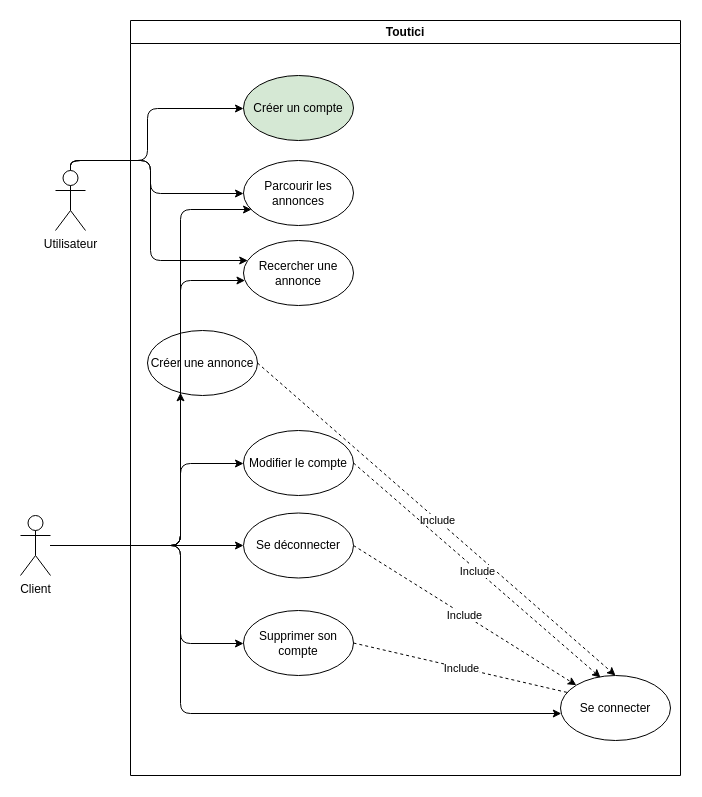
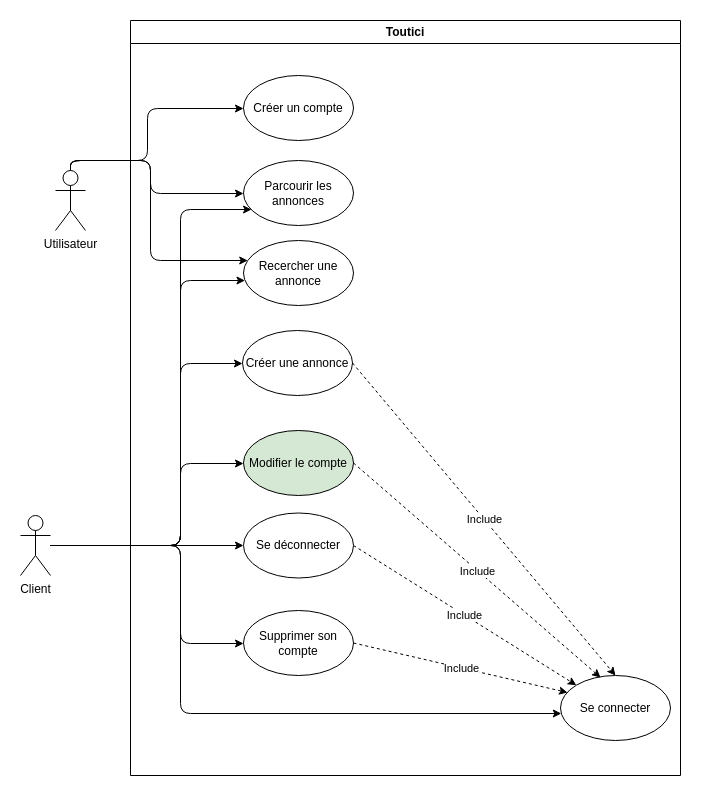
  <mxCell id="0" />
  <mxCell id="1" parent="0" />
  <mxCell id="2" value="Toutici" style="swimlane;whiteSpace=wrap;html=1;" vertex="1" parent="1"><mxGeometry x="130" y="20" width="550" height="755" as="geometry" /></mxCell>
- <mxCell id="3" value="Créer un compte" style="ellipse;whiteSpace=wrap;html=1;fillColor=#d5e8d4;" vertex="1" parent="2"><mxGeometry x="113" y="55" width="110" height="65" as="geometry" /></mxCell>
+ <mxCell id="3" value="Créer un compte" style="ellipse;whiteSpace=wrap;html=1;" vertex="1" parent="2"><mxGeometry x="113" y="55" width="110" height="65" as="geometry" /></mxCell>
  <mxCell id="4" value="Parcourir les annonces" style="ellipse;whiteSpace=wrap;html=1;" vertex="1" parent="2"><mxGeometry x="113" y="140" width="110" height="65" as="geometry" /></mxCell>
- <mxCell id="5" value="Modifier le compte" style="ellipse;whiteSpace=wrap;html=1;" vertex="1" parent="2"><mxGeometry x="113" y="410" width="110" height="65" as="geometry" /></mxCell>
- <mxCell id="6" value="Créer une annonce" style="ellipse;whiteSpace=wrap;html=1;" vertex="1" parent="2"><mxGeometry x="17" y="310" width="110" height="65" as="geometry" /></mxCell>
+ <mxCell id="5" value="Modifier le compte" style="ellipse;whiteSpace=wrap;html=1;fillColor=#d5e8d4;" vertex="1" parent="2"><mxGeometry x="113" y="410" width="110" height="65" as="geometry" /></mxCell>
+ <mxCell id="6" value="Créer une annonce" style="ellipse;whiteSpace=wrap;html=1;" vertex="1" parent="2"><mxGeometry x="112" y="310" width="110" height="65" as="geometry" /></mxCell>
  <mxCell id="7" value="Recercher une annonce" style="ellipse;whiteSpace=wrap;html=1;" vertex="1" parent="2"><mxGeometry x="113" y="220" width="110" height="65" as="geometry" /></mxCell>
  <mxCell id="8" value="Se déconnecter" style="ellipse;whiteSpace=wrap;html=1;" vertex="1" parent="2"><mxGeometry x="113" y="492.5" width="110" height="65" as="geometry" /></mxCell>
  <mxCell id="9" value="Se connecter" style="ellipse;whiteSpace=wrap;html=1;" vertex="1" parent="2"><mxGeometry x="430" y="655" width="110" height="65" as="geometry" /></mxCell>
  <mxCell id="10" value="Supprimer son compte" style="ellipse;whiteSpace=wrap;html=1;" vertex="1" parent="2"><mxGeometry x="113" y="590" width="110" height="65" as="geometry" /></mxCell>
  <mxCell id="11" value="" style="endArrow=classic;html=1;entryX=0.5;entryY=0;entryDx=0;entryDy=0;exitX=1;exitY=0.5;exitDx=0;exitDy=0;dashed=1;" edge="1" parent="2" source="6" target="9"><mxGeometry relative="1" as="geometry"><mxPoint x="220" y="340" as="sourcePoint" /><mxPoint x="320" y="340" as="targetPoint" /><Array as="points" /></mxGeometry></mxCell>
  <mxCell id="12" value="Include" style="edgeLabel;resizable=0;html=1;align=center;verticalAlign=middle;" connectable="0" vertex="1" parent="11"><mxGeometry relative="1" as="geometry" /></mxCell>
  <mxCell id="13" value="" style="endArrow=classic;html=1;entryX=0.364;entryY=0.031;entryDx=0;entryDy=0;exitX=1;exitY=0.5;exitDx=0;exitDy=0;dashed=1;entryPerimeter=0;" edge="1" parent="2" source="5" target="9"><mxGeometry relative="1" as="geometry"><mxPoint x="232" y="352.5" as="sourcePoint" /><mxPoint x="365" y="670" as="targetPoint" /><Array as="points" /></mxGeometry></mxCell>
  <mxCell id="14" value="Include" style="edgeLabel;resizable=0;html=1;align=center;verticalAlign=middle;" connectable="0" vertex="1" parent="13"><mxGeometry relative="1" as="geometry" /></mxCell>
  <mxCell id="15" value="" style="endArrow=classic;html=1;entryX=0;entryY=0;entryDx=0;entryDy=0;exitX=1;exitY=0.5;exitDx=0;exitDy=0;dashed=1;" edge="1" parent="2" source="8" target="9"><mxGeometry relative="1" as="geometry"><mxPoint x="412" y="442.5" as="sourcePoint" /><mxPoint x="545" y="760" as="targetPoint" /><Array as="points" /></mxGeometry></mxCell>
  <mxCell id="16" value="Include" style="edgeLabel;resizable=0;html=1;align=center;verticalAlign=middle;" connectable="0" vertex="1" parent="15"><mxGeometry relative="1" as="geometry" /></mxCell>
- <mxCell id="17" value="" style="endArrow=none;html=1;dashed=1;exitX=1;exitY=0.5;exitDx=0;exitDy=0;entryX=0.064;entryY=0.262;entryDx=0;entryDy=0;entryPerimeter=0;" edge="1" parent="2" source="10" target="9"><mxGeometry relative="1" as="geometry"><mxPoint x="233" y="535" as="sourcePoint" /><mxPoint x="325.809" y="679.698" as="targetPoint" /><Array as="points" /></mxGeometry></mxCell>
+ <mxCell id="17" value="" style="endArrow=classic;html=1;dashed=1;exitX=1;exitY=0.5;exitDx=0;exitDy=0;entryX=0.064;entryY=0.262;entryDx=0;entryDy=0;entryPerimeter=0;" edge="1" parent="2" source="10" target="9"><mxGeometry relative="1" as="geometry"><mxPoint x="233" y="535" as="sourcePoint" /><mxPoint x="325.809" y="679.698" as="targetPoint" /><Array as="points" /></mxGeometry></mxCell>
  <mxCell id="18" value="Include" style="edgeLabel;resizable=0;html=1;align=center;verticalAlign=middle;" connectable="0" vertex="1" parent="17"><mxGeometry relative="1" as="geometry" /></mxCell>
  <mxCell id="19" style="edgeStyle=orthogonalEdgeStyle;html=1;" edge="1" parent="1" source="22" target="3"><mxGeometry relative="1" as="geometry"><Array as="points"><mxPoint x="147" y="160" /><mxPoint x="147" y="108" /></Array></mxGeometry></mxCell>
  <mxCell id="20" style="edgeStyle=orthogonalEdgeStyle;html=1;" edge="1" parent="1" source="22" target="4"><mxGeometry relative="1" as="geometry"><Array as="points"><mxPoint x="150" y="160" /><mxPoint x="150" y="193" /></Array></mxGeometry></mxCell>
  <mxCell id="21" style="edgeStyle=orthogonalEdgeStyle;html=1;" edge="1" parent="1" source="22" target="7"><mxGeometry relative="1" as="geometry"><Array as="points"><mxPoint x="150" y="160" /><mxPoint x="150" y="260" /></Array></mxGeometry></mxCell>
  <mxCell id="22" value="Utilisateur&lt;br&gt;" style="shape=umlActor;verticalLabelPosition=bottom;verticalAlign=top;html=1;outlineConnect=0;" vertex="1" parent="1"><mxGeometry x="55" y="170" width="30" height="60" as="geometry" /></mxCell>
  <mxCell id="23" style="edgeStyle=orthogonalEdgeStyle;html=1;" edge="1" parent="1" source="30" target="5"><mxGeometry relative="1" as="geometry"><Array as="points"><mxPoint x="180" y="545" /><mxPoint x="180" y="463" /></Array></mxGeometry></mxCell>
  <mxCell id="24" style="edgeStyle=orthogonalEdgeStyle;html=1;" edge="1" parent="1" source="30" target="8"><mxGeometry relative="1" as="geometry" /></mxCell>
  <mxCell id="25" style="edgeStyle=orthogonalEdgeStyle;html=1;" edge="1" parent="1" source="30" target="10"><mxGeometry relative="1" as="geometry"><Array as="points"><mxPoint x="180" y="545" /><mxPoint x="180" y="643" /></Array></mxGeometry></mxCell>
  <mxCell id="26" style="edgeStyle=orthogonalEdgeStyle;html=1;" edge="1" parent="1" source="30" target="6"><mxGeometry relative="1" as="geometry"><Array as="points"><mxPoint x="180" y="545" /><mxPoint x="180" y="363" /></Array></mxGeometry></mxCell>
  <mxCell id="27" style="edgeStyle=orthogonalEdgeStyle;html=1;" edge="1" parent="1" source="30" target="7"><mxGeometry relative="1" as="geometry"><Array as="points"><mxPoint x="180" y="545" /><mxPoint x="180" y="280" /></Array></mxGeometry></mxCell>
  <mxCell id="28" style="edgeStyle=orthogonalEdgeStyle;html=1;entryX=0.073;entryY=0.754;entryDx=0;entryDy=0;entryPerimeter=0;" edge="1" parent="1" source="30" target="4"><mxGeometry relative="1" as="geometry"><Array as="points"><mxPoint x="180" y="545" /><mxPoint x="180" y="209" /></Array></mxGeometry></mxCell>
  <mxCell id="29" style="edgeStyle=orthogonalEdgeStyle;html=1;" edge="1" parent="1" source="30" target="9"><mxGeometry relative="1" as="geometry"><Array as="points"><mxPoint x="180" y="545" /><mxPoint x="180" y="713" /></Array></mxGeometry></mxCell>
  <mxCell id="30" value="Client" style="shape=umlActor;verticalLabelPosition=bottom;verticalAlign=top;html=1;outlineConnect=0;" vertex="1" parent="1"><mxGeometry x="20" y="515" width="30" height="60" as="geometry" /></mxCell>
